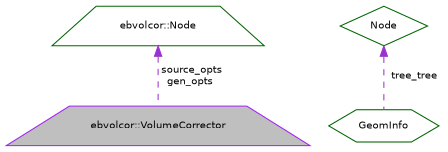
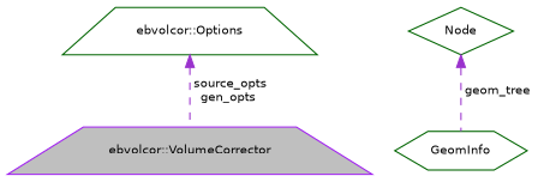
  digraph {
    node [color=darkgreen fillcolor=white fontname=Helvetica fontsize=10 shape=trapezium style=filled]
    edge [color=darkorchid3 dir=back fontname=Helvetica fontsize=10 labelfontname=Helvetica labelfontsize=10 style=dashed]
    n1 [color=purple fillcolor=grey75 fontcolor=black height=0.2 label="ebvolcor::VolumeCorrector" width=0.4]
    n2 [height=0.2 label=GeomInfo shape=hexagon width=0.4]
    n3 [height=0.2 label="Node" shape=diamond width=0.4]
-   n4 [height=0.2 label="ebvolcor::Node" width=0.4]
-   n3 -> n2 [label=" tree_tree"]
+   n4 [height=0.2 label="ebvolcor::Options" width=0.4]
+   n3 -> n2 [label=" geom_tree"]
    n4 -> n1 [label=" source_opts\ngen_opts"]
  }
